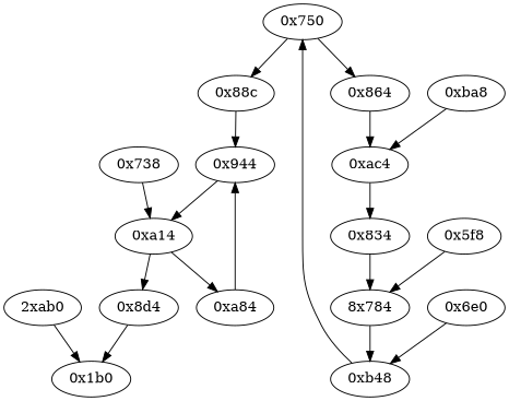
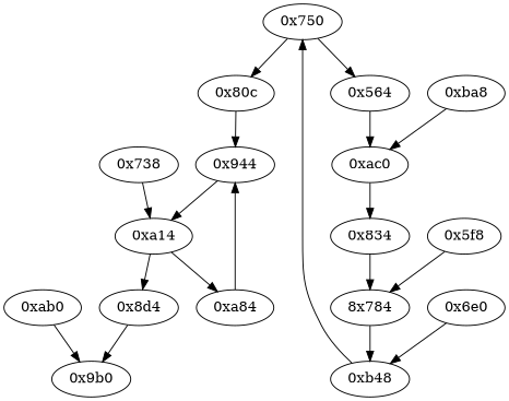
  strict digraph {
-   "0x80c" [opcode="[u'mov', u'str', u'ldr', u'b']" label="0x88c"]
+   "0x80c" [opcode="[u'mov', u'str', u'ldr', u'b']"]
    "0x944" [opcode="[u'ldr', u'ldr', u'str', u'ldr', u'str', u'ldr', u'ldr', u'rsb', u'mvn', u'mul', u'eor', u'and', u'ldr', u'mov', u'mov', u'ldr', u'cmp', u'mov', u'cmp', u'mov', u'mov', u'cmp', u'mov', u'mov', u'teq', u'mov', u'b']"]
    "0xa14" [opcode="[u'ldr', u'mov', u'ldr', u'ldrb', u'ldr', u'cmp', u'mov', u'mov', u'strb', u'ldr', u'ldr', u'ldr', u'add', u'sub', u'sub', u'mul', u'eor', u'and', u'ldr', u'mov', u'mov', u'ldr', u'ldr', u'cmp', u'mov', u'teq', u'mov', u'b']"]
    "0xa84" [opcode="[u'ldr', u'ldr', u'ldr', u'add', u'lsl', u'add', u'sub', u'str']"]
    "0x8d4" [opcode="[u'ldr', u'mov', u'ldr', u'ldr', u'sub', u'sub', u'add', u'mul', u'mov', u'eor', u'and', u'ldr', u'mov', u'ldr', u'cmp', u'mov', u'teq', u'ldr', u'mov', u'cmp', u'mov', u'mov', u'cmp', u'mov', u'b']"]
-   "0xac4" [opcode="[u'ldr', u'ldr', u'ldr', u'rsb', u'sub', u'str', u'ldr', u'add', u'str', u'ldr', u'ldr', u'ldr', u'sub', u'sub', u'add', u'mul', u'mvn', u'ldr', u'ldr', u'orr', u'mov', u'cmn', u'mov', u'cmp', u'mov', u'mov', u'mov', u'cmn', u'mov', u'mov']"]
+   "0xac4" [opcode="[u'ldr', u'ldr', u'ldr', u'rsb', u'sub', u'str', u'ldr', u'add', u'str', u'ldr', u'ldr', u'ldr', u'sub', u'sub', u'add', u'mul', u'mvn', u'ldr', u'ldr', u'orr', u'mov', u'cmn', u'mov', u'cmp', u'mov', u'mov', u'mov', u'cmn', u'mov', u'mov']" label="0xac0"]
    "0x834" [opcode="[u'ldr', u'str', u'ldr', u'str', u'ldr', u'b']"]
    n8 [label="8x784" opcode="[u'ldr', u'ldr', u'str', u'ldr', u'ldr', u'str', u'ldr', u'rsb', u'mvn', u'mul', u'mov', u'mvn', u'ldr', u'mov', u'orr', u'cmp', u'mov', u'cmn', u'mov', u'teq', u'ldr', u'mov', u'cmn', u'mov', u'mov', u'cmp', u'mov', u'b']"]
    "0xb48" [opcode="[u'ldr', u'ldr', u'mov', u'cmp', u'mov', u'mov', u'strb', u'ldr', u'ldr', u'rsb', u'mvn', u'mul', u'eor', u'and', u'ldr', u'mov', u'mov', u'ldr', u'ldr', u'cmp', u'mov', u'teq', u'ldr', u'b']"]
    "0x750" [opcode="[u'ldrb', u'ldr', u'ldr', u'b']"]
-   "0x864" [opcode="[u'ldr', u'ldr', u'rsb', u'mvn', u'mul', u'eor', u'and', u'ldr', u'mov', u'mov', u'ldr', u'cmp', u'mov', u'cmp', u'mov', u'mov', u'cmp', u'mov', u'mov', u'teq', u'mov', u'b']"]
+   "0x864" [opcode="[u'ldr', u'ldr', u'rsb', u'mvn', u'mul', u'eor', u'and', u'ldr', u'mov', u'mov', u'ldr', u'cmp', u'mov', u'cmp', u'mov', u'mov', u'cmp', u'mov', u'mov', u'teq', u'mov', u'b']" label="0x564"]
    n12 [label="0x738" opcode="[u'ldr', u'ldr', u'b']"]
-   "0x9b0" [opcode="[u'ldr', u'ldr', u'bl', u'ldr', u'ldr', u'ldr', u'rsb', u'mvn', u'mul', u'eor', u'and', u'ldr', u'ldr', u'ldr', u'mov', u'mov', u'cmp', u'mov', u'cmp', u'mov', u'mov', u'cmp', u'mov', u'mov', u'b']" label="0x1b0"]
+   "0x9b0" [opcode="[u'ldr', u'ldr', u'bl', u'ldr', u'ldr', u'ldr', u'rsb', u'mvn', u'mul', u'eor', u'and', u'ldr', u'ldr', u'ldr', u'mov', u'mov', u'cmp', u'mov', u'cmp', u'mov', u'mov', u'cmp', u'mov', u'mov', u'b']"]
    "0xba8" [opcode="[u'ldr', u'ldr', u'ldr', u'ldr', u'ldr', u'ldr', u'ldr', u'ldr', u'ldr', u'ldr', u'mov', u'b']"]
-   "0xab0" [opcode="[u'ldr', u'ldr', u'bl', u'mov', u'b']" label="2xab0"]
+   "0xab0" [opcode="[u'ldr', u'ldr', u'bl', u'mov', u'b']"]
    "0x6e0" [opcode="[u'ldr', u'mov', u'b']"]
    "0x5f8" [opcode="[u'push', u'add', u'sub', u'str', u'mov', u'str', u'mvn', u'str', u'ldr', u'str', u'ldr', u'str', u'ldr', u'ldr', u'ldr', u'str', u'ldr', u'str', u'ldr', u'ldr', u'ldr', u'ldr', u'ldr', u'add', u'str', u'ldr', u'str', u'add', u'str', u'str', u'str', u'mov', u'str', u'mov', u'b']"]
    "0x80c" -> "0x944"
    "0x944" -> "0xa14"
    "0xa14" -> "0xa84"
    "0xa14" -> "0x8d4"
    "0xa84" -> "0x944"
    "0x8d4" -> "0x9b0"
    "0xac4" -> "0x834"
    "0x834" -> n8
    n8 -> "0xb48"
    "0xb48" -> "0x750"
    "0x750" -> "0x80c"
    "0x750" -> "0x864"
    "0x864" -> "0xac4"
    n12 -> "0xa14"
    "0xba8" -> "0xac4"
    "0xab0" -> "0x9b0"
    "0x6e0" -> "0xb48"
    "0x5f8" -> n8
  }
